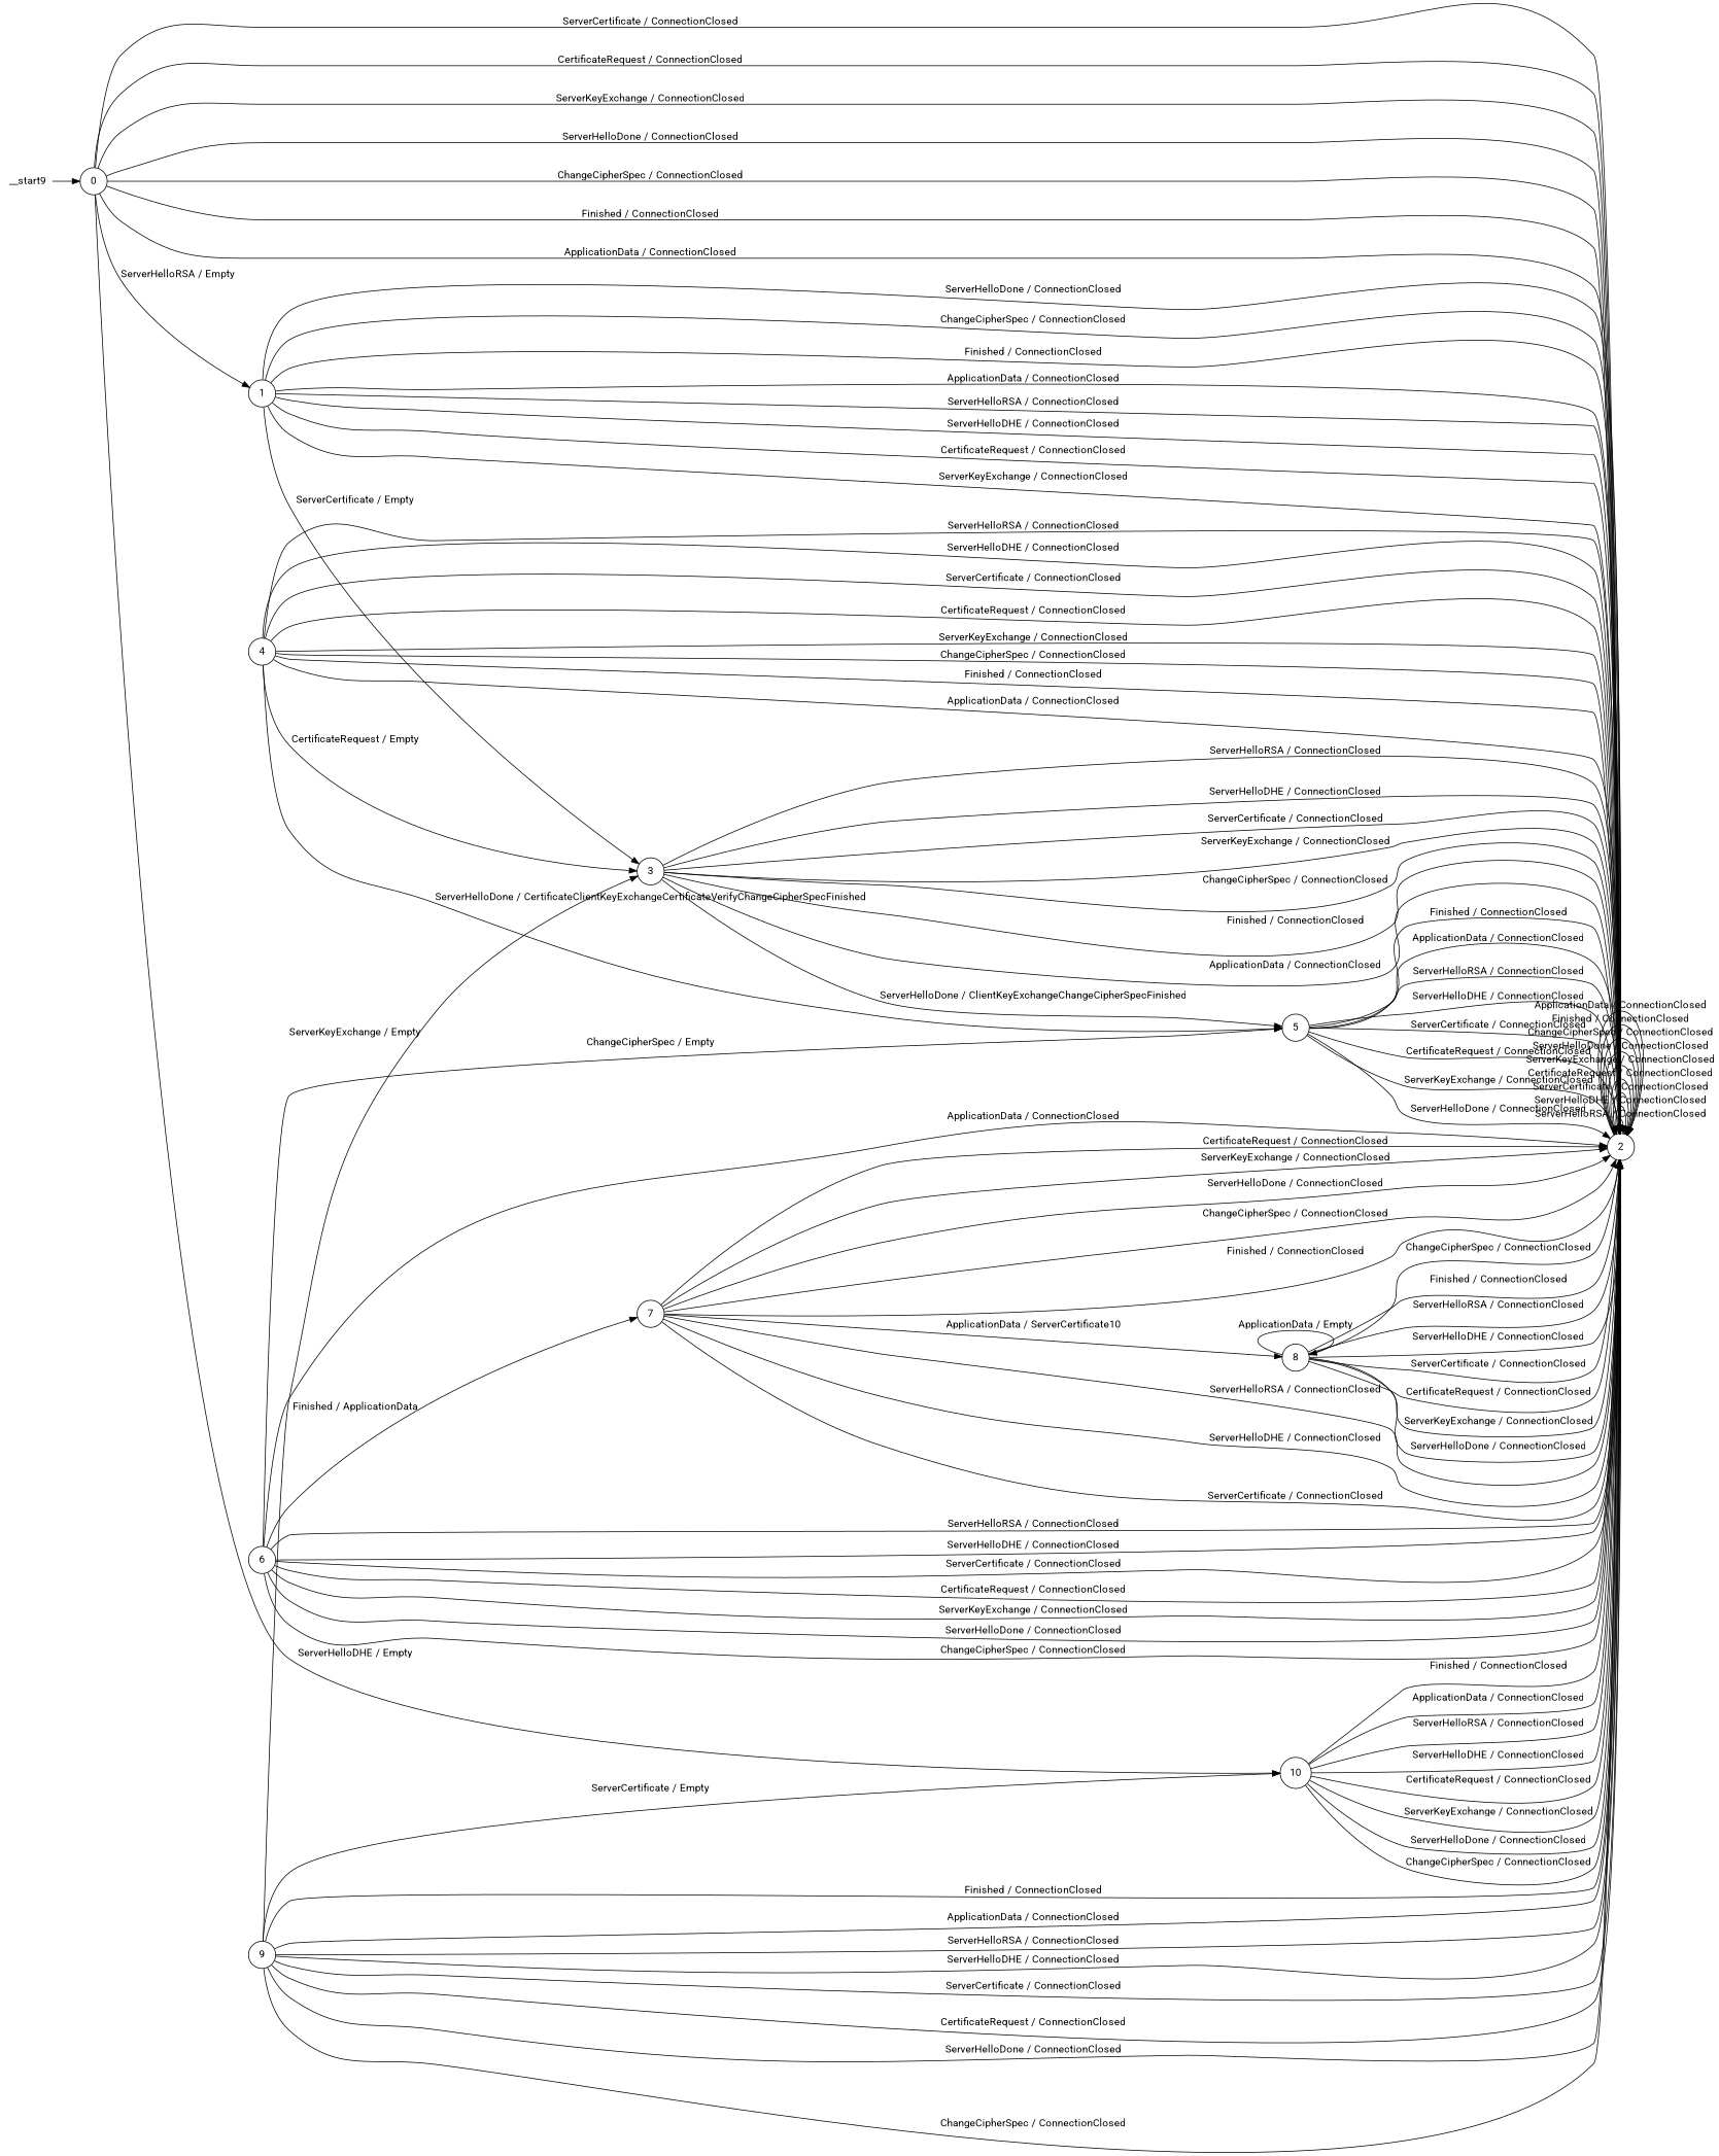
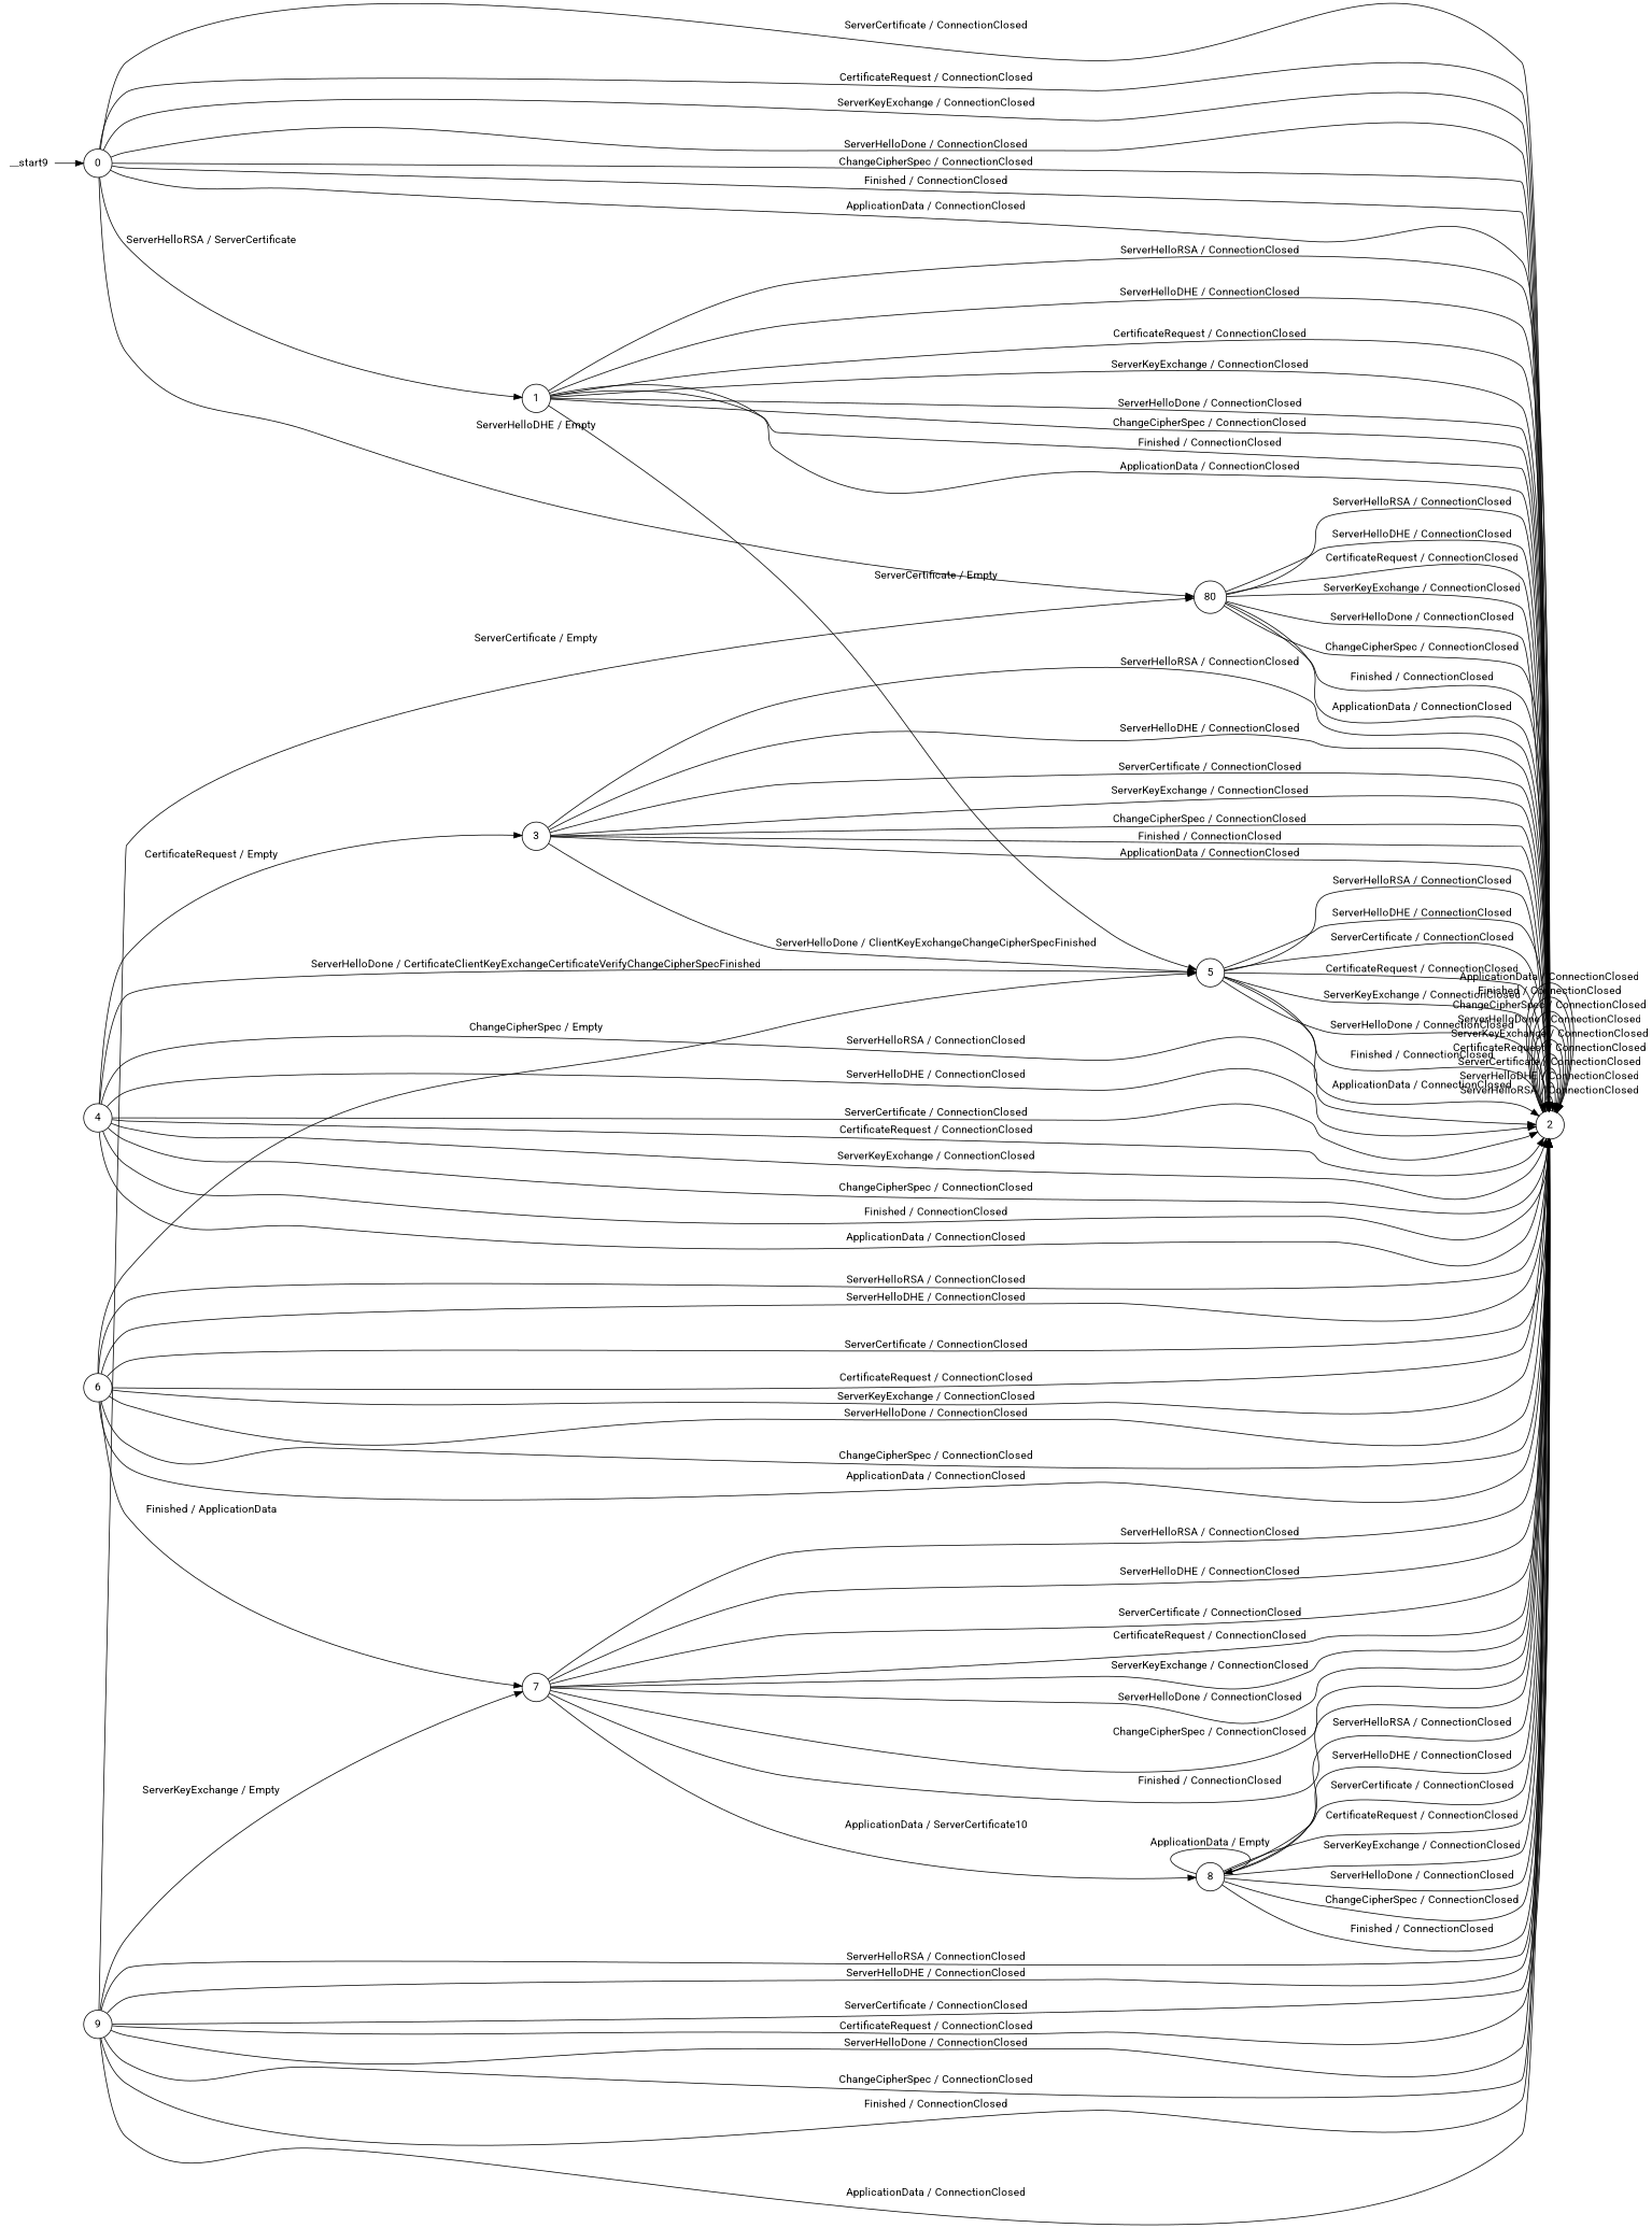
  digraph {
    fontname=Roboto
    rankdir=LR
    node [fontname=Roboto shape=circle]
    edge [fontname=Roboto]
    n1 [label=__start9 shape=none]
    n2 [label=0]
    n3 [label=1]
    n4 [label=2]
-   n5 [label=10]
+   n5 [label=80]
    n6 [label=3]
    n7 [label=5]
    n8 [label=4]
    n9 [label=6]
    n10 [label=7]
    n11 [label=8]
    n12 [label=9]
    n1 -> n2
-   n2 -> n3 [label="ServerHelloRSA / Empty"]
+   n2 -> n3 [label="ServerHelloRSA / ServerCertificate"]
    n2 -> n4 [label="ServerCertificate / ConnectionClosed"]
    n2 -> n4 [label="CertificateRequest / ConnectionClosed"]
    n2 -> n4 [label="ServerKeyExchange / ConnectionClosed"]
    n2 -> n4 [label="ServerHelloDone / ConnectionClosed"]
    n2 -> n4 [label="ChangeCipherSpec / ConnectionClosed"]
    n2 -> n4 [label="Finished / ConnectionClosed"]
    n2 -> n4 [label="ApplicationData / ConnectionClosed"]
    n2 -> n5 [label="ServerHelloDHE / Empty"]
    n3 -> n4 [label="ServerHelloRSA / ConnectionClosed"]
    n3 -> n4 [label="ServerHelloDHE / ConnectionClosed"]
    n3 -> n4 [label="CertificateRequest / ConnectionClosed"]
    n3 -> n4 [label="ServerKeyExchange / ConnectionClosed"]
    n3 -> n4 [label="ServerHelloDone / ConnectionClosed"]
    n3 -> n4 [label="ChangeCipherSpec / ConnectionClosed"]
    n3 -> n4 [label="Finished / ConnectionClosed"]
    n3 -> n4 [label="ApplicationData / ConnectionClosed"]
-   n3 -> n6 [label="ServerCertificate / Empty"]
+   n3 -> n7 [label="ServerCertificate / Empty"]
    n4 -> n4 [label="ServerHelloRSA / ConnectionClosed"]
    n4 -> n4 [label="ServerHelloDHE / ConnectionClosed"]
    n4 -> n4 [label="ServerCertificate / ConnectionClosed"]
    n4 -> n4 [label="CertificateRequest / ConnectionClosed"]
    n4 -> n4 [label="ServerKeyExchange / ConnectionClosed"]
    n4 -> n4 [label="ServerHelloDone / ConnectionClosed"]
    n4 -> n4 [label="ChangeCipherSpec / ConnectionClosed"]
    n4 -> n4 [label="Finished / ConnectionClosed"]
    n4 -> n4 [label="ApplicationData / ConnectionClosed"]
    n5 -> n4 [label="ServerHelloRSA / ConnectionClosed"]
    n5 -> n4 [label="ServerHelloDHE / ConnectionClosed"]
    n5 -> n4 [label="CertificateRequest / ConnectionClosed"]
    n5 -> n4 [label="ServerKeyExchange / ConnectionClosed"]
    n5 -> n4 [label="ServerHelloDone / ConnectionClosed"]
    n5 -> n4 [label="ChangeCipherSpec / ConnectionClosed"]
    n5 -> n4 [label="Finished / ConnectionClosed"]
    n5 -> n4 [label="ApplicationData / ConnectionClosed"]
    n6 -> n4 [label="ServerHelloRSA / ConnectionClosed"]
    n6 -> n4 [label="ServerHelloDHE / ConnectionClosed"]
    n6 -> n4 [label="ServerCertificate / ConnectionClosed"]
    n6 -> n4 [label="ServerKeyExchange / ConnectionClosed"]
    n6 -> n4 [label="ChangeCipherSpec / ConnectionClosed"]
    n6 -> n4 [label="Finished / ConnectionClosed"]
    n6 -> n4 [label="ApplicationData / ConnectionClosed"]
    n6 -> n7 [label="ServerHelloDone / ClientKeyExchangeChangeCipherSpecFinished"]
    n7 -> n4 [label="ServerHelloRSA / ConnectionClosed"]
    n7 -> n4 [label="ServerHelloDHE / ConnectionClosed"]
    n7 -> n4 [label="ServerCertificate / ConnectionClosed"]
    n7 -> n4 [label="CertificateRequest / ConnectionClosed"]
    n7 -> n4 [label="ServerKeyExchange / ConnectionClosed"]
    n7 -> n4 [label="ServerHelloDone / ConnectionClosed"]
    n7 -> n4 [label="Finished / ConnectionClosed"]
    n7 -> n4 [label="ApplicationData / ConnectionClosed"]
    n8 -> n4 [label="ServerHelloRSA / ConnectionClosed"]
    n8 -> n4 [label="ServerHelloDHE / ConnectionClosed"]
    n8 -> n4 [label="ServerCertificate / ConnectionClosed"]
    n8 -> n4 [label="CertificateRequest / ConnectionClosed"]
    n8 -> n4 [label="ServerKeyExchange / ConnectionClosed"]
    n8 -> n4 [label="ChangeCipherSpec / ConnectionClosed"]
    n8 -> n4 [label="Finished / ConnectionClosed"]
    n8 -> n4 [label="ApplicationData / ConnectionClosed"]
    n8 -> n6 [label="CertificateRequest / Empty"]
    n8 -> n7 [label="ServerHelloDone / CertificateClientKeyExchangeCertificateVerifyChangeCipherSpecFinished"]
    n9 -> n4 [label="ServerHelloRSA / ConnectionClosed"]
    n9 -> n4 [label="ServerHelloDHE / ConnectionClosed"]
    n9 -> n4 [label="ServerCertificate / ConnectionClosed"]
    n9 -> n4 [label="CertificateRequest / ConnectionClosed"]
    n9 -> n4 [label="ServerKeyExchange / ConnectionClosed"]
    n9 -> n4 [label="ServerHelloDone / ConnectionClosed"]
    n9 -> n4 [label="ChangeCipherSpec / ConnectionClosed"]
    n9 -> n4 [label="ApplicationData / ConnectionClosed"]
    n9 -> n7 [label="ChangeCipherSpec / Empty"]
    n9 -> n10 [label="Finished / ApplicationData"]
    n10 -> n4 [label="ServerHelloRSA / ConnectionClosed"]
    n10 -> n4 [label="ServerHelloDHE / ConnectionClosed"]
    n10 -> n4 [label="ServerCertificate / ConnectionClosed"]
    n10 -> n4 [label="CertificateRequest / ConnectionClosed"]
    n10 -> n4 [label="ServerKeyExchange / ConnectionClosed"]
    n10 -> n4 [label="ServerHelloDone / ConnectionClosed"]
    n10 -> n4 [label="ChangeCipherSpec / ConnectionClosed"]
    n10 -> n4 [label="Finished / ConnectionClosed"]
    n10 -> n11 [label="ApplicationData / ServerCertificate10"]
    n11 -> n4 [label="ServerHelloRSA / ConnectionClosed"]
    n11 -> n4 [label="ServerHelloDHE / ConnectionClosed"]
    n11 -> n4 [label="ServerCertificate / ConnectionClosed"]
    n11 -> n4 [label="CertificateRequest / ConnectionClosed"]
    n11 -> n4 [label="ServerKeyExchange / ConnectionClosed"]
    n11 -> n4 [label="ServerHelloDone / ConnectionClosed"]
    n11 -> n4 [label="ChangeCipherSpec / ConnectionClosed"]
    n11 -> n4 [label="Finished / ConnectionClosed"]
    n11 -> n11 [label="ApplicationData / Empty"]
    n12 -> n4 [label="ServerHelloRSA / ConnectionClosed"]
    n12 -> n4 [label="ServerHelloDHE / ConnectionClosed"]
    n12 -> n4 [label="ServerCertificate / ConnectionClosed"]
    n12 -> n4 [label="CertificateRequest / ConnectionClosed"]
    n12 -> n4 [label="ServerHelloDone / ConnectionClosed"]
    n12 -> n4 [label="ChangeCipherSpec / ConnectionClosed"]
    n12 -> n4 [label="Finished / ConnectionClosed"]
    n12 -> n4 [label="ApplicationData / ConnectionClosed"]
    n12 -> n5 [label="ServerCertificate / Empty"]
-   n12 -> n6 [label="ServerKeyExchange / Empty"]
+   n12 -> n10 [label="ServerKeyExchange / Empty"]
  }
